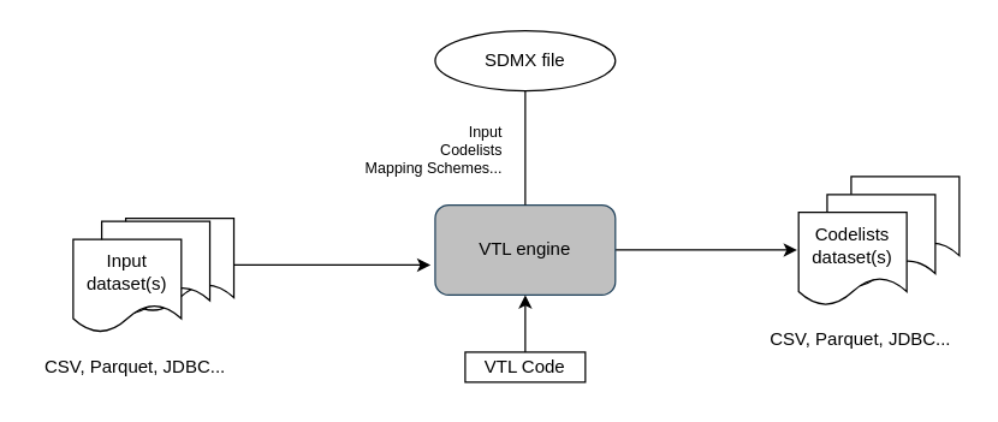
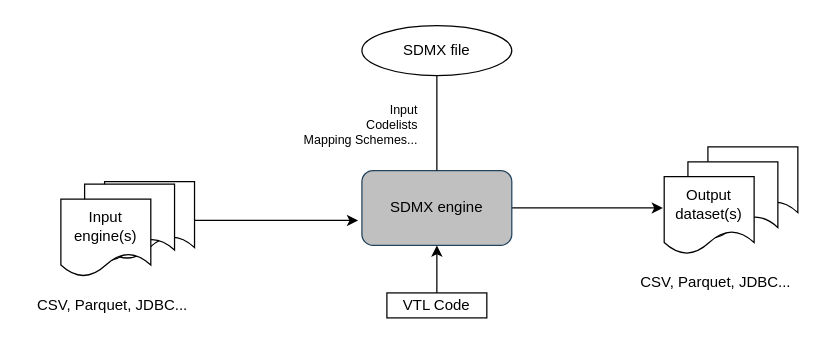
  <mxCell id="0" />
  <mxCell id="1" parent="0" />
  <mxCell id="2" value="SDMX file" style="ellipse;whiteSpace=wrap;html=1;" parent="1" vertex="1"><mxGeometry x="289" y="20" width="120" height="40" as="geometry" /></mxCell>
  <mxCell id="3" style="edgeStyle=orthogonalEdgeStyle;rounded=0;orthogonalLoop=1;jettySize=auto;html=1;" parent="1" source="4" edge="1"><mxGeometry relative="1" as="geometry"><mxPoint x="530" y="166" as="targetPoint" /></mxGeometry></mxCell>
- <mxCell id="4" value="VTL engine" style="rounded=1;whiteSpace=wrap;html=1;fillColor=#C0C0C0;strokeColor=#23445d;" parent="1" vertex="1"><mxGeometry x="289" y="136" width="120" height="60" as="geometry" /></mxCell>
+ <mxCell id="4" value="SDMX engine" style="rounded=1;whiteSpace=wrap;html=1;fillColor=#C0C0C0;strokeColor=#23445d;" parent="1" vertex="1"><mxGeometry x="289" y="136" width="120" height="60" as="geometry" /></mxCell>
  <mxCell id="5" style="edgeStyle=orthogonalEdgeStyle;rounded=0;orthogonalLoop=1;jettySize=auto;html=1;" parent="1" source="7" edge="1"><mxGeometry relative="1" as="geometry"><mxPoint x="286" y="176" as="targetPoint" /></mxGeometry></mxCell>
  <mxCell id="6" value="" style="group" parent="1" vertex="1" connectable="0"><mxGeometry x="20" y="135" width="139" height="124" as="geometry" /></mxCell>
  <mxCell id="7" value="" style="shape=document;whiteSpace=wrap;html=1;boundedLbl=1;" parent="6" vertex="1"><mxGeometry x="63" y="10" width="72" height="62" as="geometry" /></mxCell>
  <mxCell id="8" value="" style="shape=document;whiteSpace=wrap;html=1;boundedLbl=1;" parent="6" vertex="1"><mxGeometry x="47" y="12" width="72" height="62" as="geometry" /></mxCell>
- <mxCell id="9" value="Input dataset(s)" style="shape=document;whiteSpace=wrap;html=1;boundedLbl=1;" parent="6" vertex="1"><mxGeometry x="28" y="24" width="72" height="62" as="geometry" /></mxCell>
+ <mxCell id="9" value="Input engine(s)" style="shape=document;whiteSpace=wrap;html=1;boundedLbl=1;" parent="6" vertex="1"><mxGeometry x="28" y="24" width="72" height="62" as="geometry" /></mxCell>
  <mxCell id="10" value="CSV, Parquet, JDBC..." style="text;html=1;strokeColor=none;fillColor=none;align=center;verticalAlign=middle;whiteSpace=wrap;rounded=0;" parent="6" vertex="1"><mxGeometry y="94" width="139" height="30" as="geometry" /></mxCell>
  <mxCell id="11" value="" style="group" parent="1" vertex="1" connectable="0"><mxGeometry x="503" y="117" width="139" height="124" as="geometry" /></mxCell>
  <mxCell id="12" value="" style="shape=document;whiteSpace=wrap;html=1;boundedLbl=1;" parent="11" vertex="1"><mxGeometry x="63" width="72" height="62" as="geometry" /></mxCell>
  <mxCell id="13" value="" style="shape=document;whiteSpace=wrap;html=1;boundedLbl=1;" parent="11" vertex="1"><mxGeometry x="47" y="12" width="72" height="62" as="geometry" /></mxCell>
- <mxCell id="14" value="Codelists dataset(s)" style="shape=document;whiteSpace=wrap;html=1;boundedLbl=1;" parent="11" vertex="1"><mxGeometry x="28" y="24" width="72" height="62" as="geometry" /></mxCell>
+ <mxCell id="14" value="Output dataset(s)" style="shape=document;whiteSpace=wrap;html=1;boundedLbl=1;" parent="11" vertex="1"><mxGeometry x="28" y="24" width="72" height="62" as="geometry" /></mxCell>
  <mxCell id="15" value="CSV, Parquet, JDBC..." style="text;html=1;strokeColor=none;fillColor=none;align=center;verticalAlign=middle;whiteSpace=wrap;rounded=0;" parent="11" vertex="1"><mxGeometry y="94" width="139" height="30" as="geometry" /></mxCell>
  <mxCell id="16" style="edgeStyle=orthogonalEdgeStyle;rounded=0;orthogonalLoop=1;jettySize=auto;html=1;entryX=0.5;entryY=1;entryDx=0;entryDy=0;" parent="1" source="17" target="4" edge="1"><mxGeometry relative="1" as="geometry" /></mxCell>
  <mxCell id="17" value="VTL Code" style="whiteSpace=wrap;html=1;" parent="1" vertex="1"><mxGeometry x="309" y="234" width="80" height="20" as="geometry" /></mxCell>
  <mxCell id="18" value="&lt;font style=&quot;font-size: 10px;&quot;&gt;Input&lt;br&gt;Codelists&lt;br&gt; Mapping Schemes...&lt;/font&gt;" style="text;html=1;strokeColor=none;fillColor=none;align=right;verticalAlign=middle;whiteSpace=wrap;rounded=0;dashed=1;fontSize=7;" parent="1" vertex="1"><mxGeometry x="218" y="84" width="118" height="30" as="geometry" /></mxCell>
  <mxCell id="19" style="edgeStyle=orthogonalEdgeStyle;rounded=0;orthogonalLoop=1;jettySize=auto;html=1;exitX=0.5;exitY=1;exitDx=0;exitDy=0;entryX=0.5;entryY=0;entryDx=0;entryDy=0;endArrow=none;" edge="1" parent="1" source="2" target="4"><mxGeometry relative="1" as="geometry"><mxPoint x="296" y="186" as="targetPoint" /><mxPoint x="165" y="186" as="sourcePoint" /></mxGeometry></mxCell>
